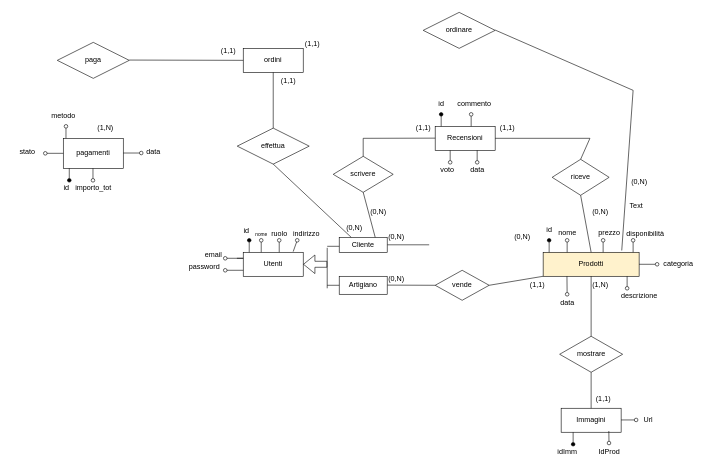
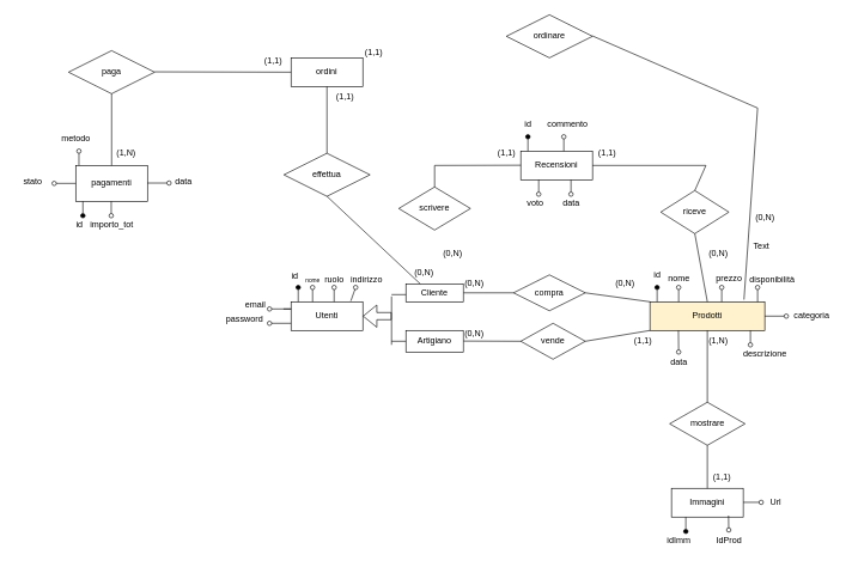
  <mxCell id="0" />
  <mxCell id="1" parent="0" />
  <mxCell id="2" value="Utenti" style="whiteSpace=wrap;html=1;align=center;" parent="1" vertex="1"><mxGeometry x="405" y="420" width="100" height="40" as="geometry" /></mxCell>
  <mxCell id="3" value="" style="ellipse;whiteSpace=wrap;html=1;aspect=fixed;" parent="1" vertex="1"><mxGeometry height="30" as="geometry" x="465" y="280" /></mxCell>
  <mxCell id="4" value="" style="endArrow=none;html=1;rounded=0;startArrow=oval;startFill=1;" parent="1" edge="1"><mxGeometry width="50" height="50" relative="1" as="geometry"><mxPoint x="415" y="400" as="sourcePoint" /><mxPoint x="415" y="420" as="targetPoint" /></mxGeometry></mxCell>
  <mxCell id="5" value="id" style="text;html=1;align=center;verticalAlign=middle;resizable=0;points=[];autosize=1;strokeColor=none;fillColor=none;" parent="1" vertex="1"><mxGeometry x="395" y="370" width="30" height="30" as="geometry" /></mxCell>
  <mxCell id="6" value="" style="endArrow=none;html=1;rounded=0;startArrow=oval;startFill=0;" parent="1" edge="1"><mxGeometry width="50" height="50" relative="1" as="geometry"><mxPoint x="435" y="400" as="sourcePoint" /><mxPoint x="435" y="420" as="targetPoint" /></mxGeometry></mxCell>
  <mxCell id="7" value="" style="endArrow=none;html=1;rounded=0;startArrow=oval;startFill=0;" parent="1" edge="1"><mxGeometry width="50" height="50" relative="1" as="geometry"><mxPoint x="375" y="430" as="sourcePoint" /><mxPoint x="394.43" y="430" as="targetPoint" /><Array as="points"><mxPoint x="405" y="430" /></Array></mxGeometry></mxCell>
  <mxCell id="8" value="" style="endArrow=none;html=1;rounded=0;startArrow=oval;startFill=0;" parent="1" edge="1"><mxGeometry width="50" height="50" relative="1" as="geometry"><mxPoint y="400" as="sourcePoint" x="465" /><mxPoint y="420" as="targetPoint" x="465" /></mxGeometry></mxCell>
  <mxCell id="9" value="" style="endArrow=none;html=1;rounded=0;startArrow=oval;startFill=0;" parent="1" edge="1"><mxGeometry width="50" height="50" relative="1" as="geometry"><mxPoint x="375" y="450" as="sourcePoint" /><mxPoint x="405" y="450" as="targetPoint" /></mxGeometry></mxCell>
  <mxCell id="10" value="" style="endArrow=none;html=1;rounded=0;startArrow=oval;startFill=0;entryX=0.833;entryY=-0.029;entryDx=0;entryDy=0;entryPerimeter=0;" parent="1" target="2" edge="1"><mxGeometry width="50" height="50" relative="1" as="geometry"><mxPoint x="495" y="400" as="sourcePoint" /><mxPoint x="635" y="410" as="targetPoint" /><Array as="points" /></mxGeometry></mxCell>
  <mxCell id="11" value="nome" style="text;html=1;align=center;verticalAlign=middle;resizable=0;points=[];autosize=1;strokeColor=none;fillColor=none;fontSize=8;" parent="1" vertex="1"><mxGeometry x="415" y="380" width="40" height="20" as="geometry" /></mxCell>
  <mxCell id="12" value="email" style="text;html=1;align=center;verticalAlign=middle;resizable=0;points=[];autosize=1;strokeColor=none;fillColor=none;" parent="1" vertex="1"><mxGeometry x="330" y="410" width="50" height="30" as="geometry" /></mxCell>
  <mxCell id="13" value="password" style="text;html=1;align=center;verticalAlign=middle;resizable=0;points=[];autosize=1;strokeColor=none;fillColor=none;" parent="1" vertex="1"><mxGeometry x="305" y="430" width="70" height="30" as="geometry" /></mxCell>
  <mxCell id="14" value="ruolo" style="text;html=1;align=center;verticalAlign=middle;resizable=0;points=[];autosize=1;strokeColor=none;fillColor=none;" parent="1" vertex="1"><mxGeometry x="440" y="375" width="50" height="30" as="geometry" /></mxCell>
  <mxCell id="15" value="indirizzo" style="text;html=1;align=center;verticalAlign=middle;resizable=0;points=[];autosize=1;strokeColor=none;fillColor=none;" parent="1" vertex="1"><mxGeometry x="475" y="375" width="70" height="30" as="geometry" /></mxCell>
+ <mxCell id="16" value="compra" style="shape=rhombus;perimeter=rhombusPerimeter;whiteSpace=wrap;html=1;align=center;" parent="1" vertex="1"><mxGeometry x="715" y="382.5" width="100" height="50" as="geometry" /></mxCell>
  <mxCell id="17" value="Immagini" style="whiteSpace=wrap;html=1;align=center;" parent="1" vertex="1"><mxGeometry x="935" y="680" width="100" height="40" as="geometry" /></mxCell>
  <mxCell id="18" value="Prodotti" style="whiteSpace=wrap;html=1;align=center;fillColor=#fff2cc;" parent="1" vertex="1"><mxGeometry x="905" y="420" width="160" height="40" as="geometry" /></mxCell>
  <mxCell id="19" value="vende" style="shape=rhombus;perimeter=rhombusPerimeter;whiteSpace=wrap;html=1;align=center;" parent="1" vertex="1"><mxGeometry x="725" y="450" width="90" height="50" as="geometry" /></mxCell>
  <mxCell id="20" value="" style="line;strokeWidth=1;rotatable=0;dashed=0;labelPosition=right;align=left;verticalAlign=middle;spacingTop=0;spacingLeft=6;points=[];portConstraint=eastwest;" parent="1" vertex="1"><mxGeometry x="645" y="402.5" width="70" height="10" as="geometry" /></mxCell>
  <mxCell id="21" value="" style="endArrow=none;html=1;rounded=0;entryX=0;entryY=0.5;entryDx=0;entryDy=0;" parent="1" target="19" edge="1"><mxGeometry relative="1" as="geometry"><mxPoint x="645" y="474.71" as="sourcePoint" /><mxPoint x="685" y="474.71" as="targetPoint" /></mxGeometry></mxCell>
  <mxCell id="22" value="" style="shape=flexArrow;endArrow=classic;html=1;rounded=0;" parent="1" edge="1"><mxGeometry width="50" height="50" relative="1" as="geometry"><mxPoint x="545" y="440" as="sourcePoint" /><mxPoint x="505" y="440" as="targetPoint" /></mxGeometry></mxCell>
  <mxCell id="23" value="Cliente" style="whiteSpace=wrap;html=1;align=center;" parent="1" vertex="1"><mxGeometry x="565" y="395" width="80" height="25" as="geometry" /></mxCell>
  <mxCell id="24" value="Artigiano" style="whiteSpace=wrap;html=1;align=center;" parent="1" vertex="1"><mxGeometry x="565" y="460" width="80" height="30" as="geometry" /></mxCell>
+ <mxCell id="25" value="" style="endArrow=none;html=1;rounded=0;entryX=0;entryY=0;entryDx=0;entryDy=0;exitX=1;exitY=0.5;exitDx=0;exitDy=0;" parent="1" source="16" target="18" edge="1"><mxGeometry relative="1" as="geometry"><mxPoint x="605" y="520" as="sourcePoint" /><mxPoint x="765" y="520" as="targetPoint" /></mxGeometry></mxCell>
  <mxCell id="26" value="" style="endArrow=none;html=1;rounded=0;exitX=1;exitY=0.5;exitDx=0;exitDy=0;" parent="1" source="19" edge="1"><mxGeometry relative="1" as="geometry"><mxPoint x="745" y="460" as="sourcePoint" /><mxPoint x="905" y="460" as="targetPoint" /></mxGeometry></mxCell>
  <mxCell id="27" value="" style="endArrow=none;html=1;rounded=0;exitX=0;exitY=0.75;exitDx=0;exitDy=0;" parent="1" edge="1"><mxGeometry width="50" height="50" relative="1" as="geometry"><mxPoint x="545" y="480" as="sourcePoint" /><mxPoint x="545" y="412.5" as="targetPoint" /></mxGeometry></mxCell>
  <mxCell id="28" value="" style="line;strokeWidth=1;rotatable=0;dashed=0;labelPosition=right;align=left;verticalAlign=middle;spacingTop=0;spacingLeft=6;points=[];portConstraint=eastwest;" parent="1" vertex="1"><mxGeometry x="545" y="405" width="20" height="10" as="geometry" /></mxCell>
  <mxCell id="29" value="" style="line;strokeWidth=1;rotatable=0;dashed=0;labelPosition=right;align=left;verticalAlign=middle;spacingTop=0;spacingLeft=6;points=[];portConstraint=eastwest;" parent="1" vertex="1"><mxGeometry x="545" y="470" width="20" height="10" as="geometry" /></mxCell>
  <mxCell id="30" value="(0,N)" style="text;html=1;align=center;verticalAlign=middle;resizable=0;points=[];autosize=1;strokeColor=none;fillColor=none;" parent="1" vertex="1"><mxGeometry x="635" y="380" width="50" height="30" as="geometry" /></mxCell>
  <mxCell id="31" value="(0,N)" style="text;html=1;align=center;verticalAlign=middle;resizable=0;points=[];autosize=1;strokeColor=none;fillColor=none;" parent="1" vertex="1"><mxGeometry x="635" y="450" width="50" height="30" as="geometry" /></mxCell>
  <mxCell id="32" value="(0,N)" style="text;html=1;align=center;verticalAlign=middle;resizable=0;points=[];autosize=1;strokeColor=none;fillColor=none;" parent="1" vertex="1"><mxGeometry x="845" y="380" width="50" height="30" as="geometry" /></mxCell>
  <mxCell id="33" value="(1,1)" style="text;html=1;align=center;verticalAlign=middle;resizable=0;points=[];autosize=1;strokeColor=none;fillColor=none;" parent="1" vertex="1"><mxGeometry x="870" y="460" width="50" height="30" as="geometry" /></mxCell>
  <mxCell id="34" value="Recensioni" style="whiteSpace=wrap;html=1;align=center;" parent="1" vertex="1"><mxGeometry x="725" y="210" width="100" height="40" as="geometry" /></mxCell>
  <mxCell id="35" value="ordini" style="whiteSpace=wrap;html=1;align=center;" parent="1" vertex="1"><mxGeometry x="405" y="80" width="100" height="40" as="geometry" /></mxCell>
  <mxCell id="36" value="" style="endArrow=none;html=1;rounded=0;startArrow=oval;startFill=1;" parent="1" edge="1"><mxGeometry width="50" height="50" relative="1" as="geometry"><mxPoint x="915" y="400" as="sourcePoint" /><mxPoint x="915" y="420" as="targetPoint" /></mxGeometry></mxCell>
  <mxCell id="37" value="" style="endArrow=none;html=1;rounded=0;startArrow=oval;startFill=0;" parent="1" edge="1"><mxGeometry width="50" height="50" relative="1" as="geometry"><mxPoint x="945" y="400" as="sourcePoint" /><mxPoint x="945" y="420" as="targetPoint" /></mxGeometry></mxCell>
  <mxCell id="38" value="" style="endArrow=none;html=1;rounded=0;startArrow=oval;startFill=0;" parent="1" edge="1"><mxGeometry width="50" height="50" relative="1" as="geometry"><mxPoint x="1005" y="400" as="sourcePoint" /><mxPoint x="1005" y="420" as="targetPoint" /></mxGeometry></mxCell>
  <mxCell id="39" value="" style="endArrow=none;html=1;rounded=0;startArrow=oval;startFill=0;" parent="1" edge="1"><mxGeometry width="50" height="50" relative="1" as="geometry"><mxPoint x="945" y="490" as="sourcePoint" /><mxPoint x="944.71" y="460" as="targetPoint" /></mxGeometry></mxCell>
  <mxCell id="40" value="" style="endArrow=none;html=1;rounded=0;startArrow=oval;startFill=0;entryX=1;entryY=0.5;entryDx=0;entryDy=0;" parent="1" target="18" edge="1"><mxGeometry width="50" height="50" relative="1" as="geometry"><mxPoint x="1095" y="440" as="sourcePoint" /><mxPoint x="1085" y="435" as="targetPoint" /></mxGeometry></mxCell>
  <mxCell id="41" value="" style="endArrow=none;html=1;rounded=0;startArrow=oval;startFill=0;" parent="1" edge="1"><mxGeometry width="50" height="50" relative="1" as="geometry"><mxPoint x="1045" y="480" as="sourcePoint" /><mxPoint x="1045" y="460" as="targetPoint" /></mxGeometry></mxCell>
  <mxCell id="42" value="" style="endArrow=none;html=1;rounded=0;startArrow=oval;startFill=0;" parent="1" edge="1"><mxGeometry width="50" height="50" relative="1" as="geometry"><mxPoint x="1055" y="400" as="sourcePoint" /><mxPoint x="1055" y="420" as="targetPoint" /></mxGeometry></mxCell>
  <mxCell id="43" value="id" style="text;html=1;align=center;verticalAlign=middle;resizable=0;points=[];autosize=1;strokeColor=none;fillColor=none;" parent="1" vertex="1"><mxGeometry x="900" y="368" width="30" height="30" as="geometry" /></mxCell>
  <mxCell id="44" value="nome" style="text;html=1;align=center;verticalAlign=middle;resizable=0;points=[];autosize=1;strokeColor=none;fillColor=none;" parent="1" vertex="1"><mxGeometry x="920" y="372.5" width="50" height="30" as="geometry" /></mxCell>
  <mxCell id="45" value="descrizione" style="text;html=1;align=center;verticalAlign=middle;resizable=0;points=[];autosize=1;strokeColor=none;fillColor=none;" parent="1" vertex="1"><mxGeometry x="1025" y="478" width="80" height="30" as="geometry" /></mxCell>
  <mxCell id="46" value="prezzo" style="text;html=1;align=center;verticalAlign=middle;resizable=0;points=[];autosize=1;strokeColor=none;fillColor=none;" parent="1" vertex="1"><mxGeometry x="985" y="372.5" width="60" height="30" as="geometry" /></mxCell>
  <mxCell id="47" value="disponibilità" style="text;html=1;align=center;verticalAlign=middle;resizable=0;points=[];autosize=1;strokeColor=none;fillColor=none;" parent="1" vertex="1"><mxGeometry x="1030" y="375" width="90" height="30" as="geometry" /></mxCell>
  <mxCell id="48" value="data" style="text;html=1;align=center;verticalAlign=middle;resizable=0;points=[];autosize=1;strokeColor=none;fillColor=none;" parent="1" vertex="1"><mxGeometry x="920" y="490" width="50" height="30" as="geometry" /></mxCell>
  <mxCell id="49" value="categoria" style="text;html=1;align=center;verticalAlign=middle;resizable=0;points=[];autosize=1;strokeColor=none;fillColor=none;" parent="1" vertex="1"><mxGeometry x="1095" y="425" width="70" height="30" as="geometry" /></mxCell>
  <mxCell id="50" value="scrivere" style="shape=rhombus;perimeter=rhombusPerimeter;whiteSpace=wrap;html=1;align=center;" parent="1" vertex="1"><mxGeometry x="555" y="260" width="100" height="60" as="geometry" /></mxCell>
  <mxCell id="51" value="riceve" style="shape=rhombus;perimeter=rhombusPerimeter;whiteSpace=wrap;html=1;align=center;" parent="1" vertex="1"><mxGeometry x="920" y="265" width="95" height="60" as="geometry" /></mxCell>
- <mxCell id="52" value="" style="endArrow=none;html=1;rounded=0;exitX=0.5;exitY=1;exitDx=0;exitDy=0;entryX=0.75;entryY=0;entryDx=0;entryDy=0;" parent="1" source="50" target="23" edge="1"><mxGeometry relative="1" as="geometry"><mxPoint x="615" y="320" as="sourcePoint" /><mxPoint x="775" y="320" as="targetPoint" /></mxGeometry></mxCell>
  <mxCell id="53" value="" style="endArrow=none;html=1;rounded=0;exitX=0.5;exitY=0;exitDx=0;exitDy=0;" parent="1" source="50" edge="1"><mxGeometry relative="1" as="geometry"><mxPoint x="565" y="229.71" as="sourcePoint" /><mxPoint x="725" y="229.71" as="targetPoint" /><Array as="points"><mxPoint x="605" y="230" /></Array></mxGeometry></mxCell>
  <mxCell id="54" value="" style="endArrow=none;html=1;rounded=0;entryX=0.5;entryY=0;entryDx=0;entryDy=0;" parent="1" target="51" edge="1"><mxGeometry relative="1" as="geometry"><mxPoint x="825" y="230" as="sourcePoint" /><mxPoint x="985" y="230" as="targetPoint" /><Array as="points"><mxPoint x="983" y="230" /></Array></mxGeometry></mxCell>
  <mxCell id="55" value="" style="endArrow=none;html=1;rounded=0;exitX=0.5;exitY=0;exitDx=0;exitDy=0;entryX=0.5;entryY=1;entryDx=0;entryDy=0;" parent="1" source="18" target="51" edge="1"><mxGeometry relative="1" as="geometry"><mxPoint x="810" y="310" as="sourcePoint" /><mxPoint x="970" y="310" as="targetPoint" /></mxGeometry></mxCell>
  <mxCell id="56" value="(0,N)" style="text;html=1;align=center;verticalAlign=middle;resizable=0;points=[];autosize=1;strokeColor=none;fillColor=none;" parent="1" vertex="1"><mxGeometry x="605" y="338" width="50" height="30" as="geometry" /></mxCell>
  <mxCell id="57" value="(1,1)" style="text;html=1;align=center;verticalAlign=middle;resizable=0;points=[];autosize=1;strokeColor=none;fillColor=none;" parent="1" vertex="1"><mxGeometry x="680" y="198" width="50" height="30" as="geometry" /></mxCell>
  <mxCell id="58" value="(1,1)" style="text;html=1;align=center;verticalAlign=middle;resizable=0;points=[];autosize=1;strokeColor=none;fillColor=none;" parent="1" vertex="1"><mxGeometry x="820" y="198" width="50" height="30" as="geometry" /></mxCell>
  <mxCell id="59" value="(0,N)" style="text;html=1;align=center;verticalAlign=middle;resizable=0;points=[];autosize=1;strokeColor=none;fillColor=none;" parent="1" vertex="1"><mxGeometry x="975" y="338" width="50" height="30" as="geometry" /></mxCell>
  <mxCell id="60" value="" style="endArrow=none;html=1;rounded=0;startArrow=oval;startFill=1;" parent="1" edge="1"><mxGeometry width="50" height="50" relative="1" as="geometry"><mxPoint x="735" y="190" as="sourcePoint" /><mxPoint x="735" y="210" as="targetPoint" /></mxGeometry></mxCell>
  <mxCell id="61" value="id" style="text;html=1;align=center;verticalAlign=middle;resizable=0;points=[];autosize=1;strokeColor=none;fillColor=none;" parent="1" vertex="1"><mxGeometry x="720" y="158" width="30" height="30" as="geometry" /></mxCell>
  <mxCell id="62" value="" style="endArrow=none;html=1;rounded=0;startArrow=oval;startFill=0;" parent="1" edge="1"><mxGeometry width="50" height="50" relative="1" as="geometry"><mxPoint x="750" y="270" as="sourcePoint" /><mxPoint x="750" y="250" as="targetPoint" /></mxGeometry></mxCell>
  <mxCell id="63" value="" style="endArrow=none;html=1;rounded=0;startArrow=oval;startFill=0;" parent="1" edge="1"><mxGeometry width="50" height="50" relative="1" as="geometry"><mxPoint x="785" y="190" as="sourcePoint" /><mxPoint x="785" y="210" as="targetPoint" /></mxGeometry></mxCell>
  <mxCell id="64" value="" style="endArrow=none;html=1;rounded=0;startArrow=oval;startFill=0;" parent="1" edge="1"><mxGeometry width="50" height="50" relative="1" as="geometry"><mxPoint x="795" y="270" as="sourcePoint" /><mxPoint x="795" y="250" as="targetPoint" /></mxGeometry></mxCell>
  <mxCell id="65" value="voto" style="text;html=1;align=center;verticalAlign=middle;resizable=0;points=[];autosize=1;strokeColor=none;fillColor=none;" parent="1" vertex="1"><mxGeometry x="720" y="268" width="50" height="30" as="geometry" /></mxCell>
  <mxCell id="66" value="commento" style="text;html=1;align=center;verticalAlign=middle;resizable=0;points=[];autosize=1;strokeColor=none;fillColor=none;" parent="1" vertex="1"><mxGeometry x="750" y="158" width="80" height="30" as="geometry" /></mxCell>
  <mxCell id="67" value="data" style="text;html=1;align=center;verticalAlign=middle;resizable=0;points=[];autosize=1;strokeColor=none;fillColor=none;" parent="1" vertex="1"><mxGeometry x="770" y="268" width="50" height="30" as="geometry" /></mxCell>
  <mxCell id="68" value="mostrare" style="shape=rhombus;perimeter=rhombusPerimeter;whiteSpace=wrap;html=1;align=center;" parent="1" vertex="1"><mxGeometry x="932.5" y="560" width="105" height="60" as="geometry" /></mxCell>
  <mxCell id="69" value="" style="endArrow=none;html=1;rounded=0;entryX=0.5;entryY=1;entryDx=0;entryDy=0;exitX=0.5;exitY=0;exitDx=0;exitDy=0;" parent="1" source="68" target="18" edge="1"><mxGeometry relative="1" as="geometry"><mxPoint x="705" y="560" as="sourcePoint" /><mxPoint x="865" y="560" as="targetPoint" /></mxGeometry></mxCell>
  <mxCell id="70" value="" style="endArrow=none;html=1;rounded=0;entryX=0.5;entryY=1;entryDx=0;entryDy=0;exitX=0.5;exitY=0;exitDx=0;exitDy=0;" parent="1" source="17" target="68" edge="1"><mxGeometry relative="1" as="geometry"><mxPoint x="705" y="560" as="sourcePoint" /><mxPoint x="865" y="560" as="targetPoint" /></mxGeometry></mxCell>
  <mxCell id="71" value="(1,1)" style="text;html=1;align=center;verticalAlign=middle;resizable=0;points=[];autosize=1;strokeColor=none;fillColor=none;" parent="1" vertex="1"><mxGeometry x="980" y="650" width="50" height="30" as="geometry" /></mxCell>
  <mxCell id="72" value="(1,N)" style="text;html=1;align=center;verticalAlign=middle;resizable=0;points=[];autosize=1;strokeColor=none;fillColor=none;" parent="1" vertex="1"><mxGeometry x="975" y="460" width="50" height="30" as="geometry" /></mxCell>
  <mxCell id="73" value="" style="endArrow=none;html=1;rounded=0;startArrow=oval;startFill=1;" parent="1" edge="1"><mxGeometry width="50" height="50" relative="1" as="geometry"><mxPoint x="955" y="740" as="sourcePoint" /><mxPoint x="955" y="720" as="targetPoint" /></mxGeometry></mxCell>
  <mxCell id="74" value="" style="endArrow=none;html=1;rounded=0;startArrow=oval;startFill=0;" parent="1" edge="1" source="94"><mxGeometry width="50" height="50" relative="1" as="geometry"><mxPoint x="1014.5" y="738" as="sourcePoint" /><mxPoint x="1014.5" y="718" as="targetPoint" /></mxGeometry></mxCell>
  <mxCell id="75" value="" style="endArrow=none;html=1;rounded=0;startArrow=oval;startFill=0;" parent="1" edge="1"><mxGeometry width="50" height="50" relative="1" as="geometry"><mxPoint x="1060" y="699.5" as="sourcePoint" /><mxPoint x="1035" y="699.5" as="targetPoint" /></mxGeometry></mxCell>
  <mxCell id="76" value="pagamenti" style="whiteSpace=wrap;html=1;align=center;" parent="1" vertex="1"><mxGeometry x="105" y="230" width="100" height="50" as="geometry" /></mxCell>
  <mxCell id="77" value="ordinare" style="shape=rhombus;perimeter=rhombusPerimeter;whiteSpace=wrap;html=1;align=center;" parent="1" vertex="1"><mxGeometry x="705" y="20" width="120" height="60" as="geometry" /></mxCell>
  <mxCell id="78" value="effettua" style="shape=rhombus;perimeter=rhombusPerimeter;whiteSpace=wrap;html=1;align=center;" parent="1" vertex="1"><mxGeometry x="395" y="213" width="120" height="60" as="geometry" /></mxCell>
  <mxCell id="79" value="" style="endArrow=none;html=1;rounded=0;entryX=0.25;entryY=0;entryDx=0;entryDy=0;exitX=0.5;exitY=1;exitDx=0;exitDy=0;" parent="1" source="78" target="23" edge="1"><mxGeometry relative="1" as="geometry"><mxPoint x="440" y="273" as="sourcePoint" /><mxPoint x="600" y="273" as="targetPoint" /></mxGeometry></mxCell>
  <mxCell id="80" value="" style="endArrow=none;html=1;rounded=0;entryX=0.5;entryY=1;entryDx=0;entryDy=0;exitX=0.5;exitY=0;exitDx=0;exitDy=0;" parent="1" source="78" target="35" edge="1"><mxGeometry relative="1" as="geometry"><mxPoint x="575" y="120" as="sourcePoint" /><mxPoint x="735" y="120" as="targetPoint" /></mxGeometry></mxCell>
  <mxCell id="81" value="" style="endArrow=none;html=1;rounded=0;exitX=0.819;exitY=-0.075;exitDx=0;exitDy=0;exitPerimeter=0;" parent="1" source="18" edge="1"><mxGeometry relative="1" as="geometry"><mxPoint x="665" y="49.5" as="sourcePoint" /><mxPoint x="825" y="49.5" as="targetPoint" /><Array as="points"><mxPoint x="1055" y="150" /></Array></mxGeometry></mxCell>
  <mxCell id="82" value="paga" style="shape=rhombus;perimeter=rhombusPerimeter;whiteSpace=wrap;html=1;align=center;" parent="1" vertex="1"><mxGeometry x="95" y="70" width="120" height="60" as="geometry" /></mxCell>
+ <mxCell id="83" value="" style="endArrow=none;html=1;rounded=0;entryX=0.5;entryY=1;entryDx=0;entryDy=0;exitX=0.5;exitY=0;exitDx=0;exitDy=0;" parent="1" source="76" target="82" edge="1"><mxGeometry relative="1" as="geometry"><mxPoint x="655" y="150" as="sourcePoint" /><mxPoint x="815" y="150" as="targetPoint" /></mxGeometry></mxCell>
  <mxCell id="84" value="" style="endArrow=none;html=1;rounded=0;entryX=0;entryY=0.5;entryDx=0;entryDy=0;" parent="1" target="35" edge="1"><mxGeometry relative="1" as="geometry"><mxPoint x="215" y="99.5" as="sourcePoint" /><mxPoint x="375" y="99.5" as="targetPoint" /></mxGeometry></mxCell>
  <mxCell id="85" value="(0,N)" style="text;html=1;align=center;verticalAlign=middle;resizable=0;points=[];autosize=1;strokeColor=none;fillColor=none;" parent="1" vertex="1"><mxGeometry x="565" y="365" width="50" height="30" as="geometry" /></mxCell>
  <mxCell id="86" value="(1,1)" style="text;html=1;align=center;verticalAlign=middle;resizable=0;points=[];autosize=1;strokeColor=none;fillColor=none;" parent="1" vertex="1"><mxGeometry x="455" y="120" width="50" height="30" as="geometry" /></mxCell>
  <mxCell id="87" value="(1,1)" style="text;html=1;align=center;verticalAlign=middle;resizable=0;points=[];autosize=1;strokeColor=none;fillColor=none;" parent="1" vertex="1"><mxGeometry x="495" y="58" width="50" height="30" as="geometry" /></mxCell>
  <mxCell id="88" value="Text" style="text;html=1;align=center;verticalAlign=middle;resizable=0;points=[];autosize=1;strokeColor=none;fillColor=none;" parent="1" vertex="1"><mxGeometry x="1035" y="328" width="50" height="30" as="geometry" /></mxCell>
  <mxCell id="89" value="(0,N)" style="text;html=1;align=center;verticalAlign=middle;resizable=0;points=[];autosize=1;strokeColor=none;fillColor=none;" parent="1" vertex="1"><mxGeometry x="1040" y="288" width="50" height="30" as="geometry" /></mxCell>
  <mxCell id="90" value="(1,1)" style="text;html=1;align=center;verticalAlign=middle;resizable=0;points=[];autosize=1;strokeColor=none;fillColor=none;" parent="1" vertex="1"><mxGeometry x="355" y="70" width="50" height="30" as="geometry" /></mxCell>
  <mxCell id="91" value="(1,N)" style="text;html=1;align=center;verticalAlign=middle;resizable=0;points=[];autosize=1;strokeColor=none;fillColor=none;" parent="1" vertex="1"><mxGeometry x="150" y="198" width="50" height="30" as="geometry" /></mxCell>
  <mxCell id="92" value="idImm" style="text;html=1;align=center;verticalAlign=middle;resizable=0;points=[];autosize=1;strokeColor=none;fillColor=none;" vertex="1" parent="1"><mxGeometry x="915" y="738" width="60" height="30" as="geometry" /></mxCell>
  <mxCell id="93" value="" style="endArrow=none;html=1;rounded=0;startArrow=oval;startFill=0;" edge="1" parent="1" target="94"><mxGeometry width="50" height="50" relative="1" as="geometry"><mxPoint x="1014.5" y="738" as="sourcePoint" /><mxPoint x="1014.5" y="718" as="targetPoint" /></mxGeometry></mxCell>
  <mxCell id="94" value="IdProd" style="text;html=1;align=center;verticalAlign=middle;resizable=0;points=[];autosize=1;strokeColor=none;fillColor=none;" vertex="1" parent="1"><mxGeometry x="985" y="738" width="60" height="30" as="geometry" /></mxCell>
  <mxCell id="95" value="Url" style="text;html=1;align=center;verticalAlign=middle;resizable=0;points=[];autosize=1;strokeColor=none;fillColor=none;" vertex="1" parent="1"><mxGeometry x="1060" y="685" width="40" height="30" as="geometry" /></mxCell>
  <mxCell id="96" value="" style="endArrow=none;html=1;rounded=0;startArrow=oval;startFill=1;" edge="1" parent="1"><mxGeometry width="50" height="50" relative="1" as="geometry"><mxPoint x="115" y="300" as="sourcePoint" /><mxPoint x="115" as="targetPoint" y="280" /></mxGeometry></mxCell>
  <mxCell id="97" value="id" style="text;html=1;align=center;verticalAlign=middle;resizable=0;points=[];autosize=1;strokeColor=none;fillColor=none;" vertex="1" parent="1"><mxGeometry x="95" y="298" width="30" height="30" as="geometry" /></mxCell>
  <mxCell id="98" value="" style="endArrow=none;html=1;rounded=0;startArrow=oval;startFill=0;entryX=0;entryY=0.5;entryDx=0;entryDy=0;" edge="1" parent="1" target="76"><mxGeometry width="50" height="50" relative="1" as="geometry"><mxPoint x="75" y="255" as="sourcePoint" /><mxPoint x="75" y="260" as="targetPoint" /></mxGeometry></mxCell>
  <mxCell id="99" value="" style="endArrow=none;html=1;rounded=0;startArrow=oval;startFill=0;" edge="1" parent="1"><mxGeometry width="50" height="50" relative="1" as="geometry"><mxPoint x="109.5" y="210" as="sourcePoint" /><mxPoint x="109.5" y="230" as="targetPoint" /></mxGeometry></mxCell>
  <mxCell id="100" value="" style="endArrow=none;html=1;rounded=0;startArrow=oval;startFill=0;" edge="1" parent="1"><mxGeometry width="50" height="50" relative="1" as="geometry"><mxPoint x="154.5" y="300" as="sourcePoint" /><mxPoint x="154.5" as="targetPoint" y="280" /></mxGeometry></mxCell>
  <mxCell id="101" value="metodo" style="text;html=1;align=center;verticalAlign=middle;resizable=0;points=[];autosize=1;strokeColor=none;fillColor=none;" vertex="1" parent="1"><mxGeometry x="75" y="178" width="60" height="30" as="geometry" /></mxCell>
  <mxCell id="102" value="stato" style="text;html=1;align=center;verticalAlign=middle;resizable=0;points=[];autosize=1;strokeColor=none;fillColor=none;" vertex="1" parent="1"><mxGeometry x="20" y="238" width="50" height="30" as="geometry" /></mxCell>
  <mxCell id="103" value="importo_tot" style="text;html=1;align=center;verticalAlign=middle;resizable=0;points=[];autosize=1;strokeColor=none;fillColor=none;" vertex="1" parent="1"><mxGeometry x="115" y="298" width="80" height="30" as="geometry" /></mxCell>
  <mxCell id="104" value="" style="endArrow=none;html=1;rounded=0;startArrow=oval;startFill=0;entryX=0;entryY=0.5;entryDx=0;entryDy=0;" edge="1" parent="1"><mxGeometry width="50" height="50" relative="1" as="geometry"><mxPoint x="235" y="254.5" as="sourcePoint" /><mxPoint x="205" y="254.5" as="targetPoint" /></mxGeometry></mxCell>
  <mxCell id="105" value="data" style="text;html=1;align=center;verticalAlign=middle;resizable=0;points=[];autosize=1;strokeColor=none;fillColor=none;" vertex="1" parent="1"><mxGeometry x="230" y="238" width="50" height="30" as="geometry" /></mxCell>
